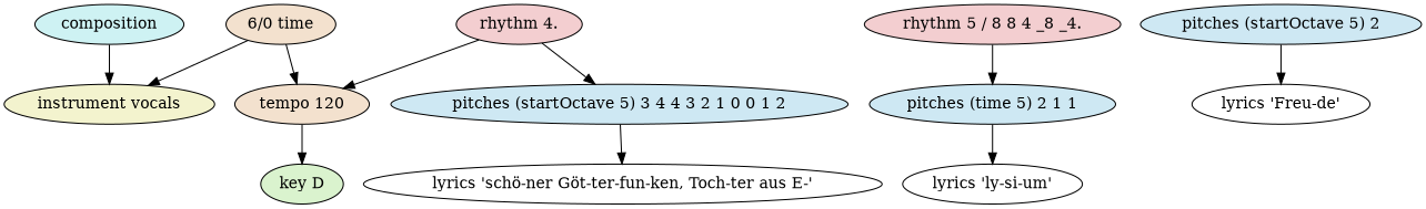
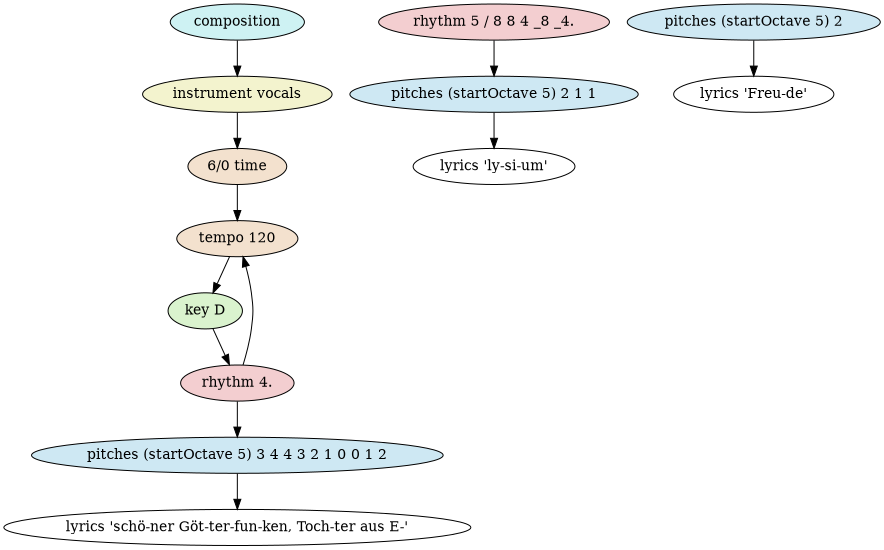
  digraph {
    ordering=out
    node [fillcolor="#cee8f3" style=filled]
    n1 [fillcolor="#cef2f3" label=composition]
    n2 [fillcolor="#f3f3ce" label="instrument vocals"]
    n3 [fillcolor="#f3e1ce" label="6/0 time"]
    n4 [fillcolor="#f3e1ce" label="tempo 120"]
    n5 [fillcolor="#daf3ce" label="key D"]
    n6 [fillcolor="#f3ced0" label="rhythm 4."]
    n7 [label="pitches (startOctave 5) 3 4 4 3 2 1 0 0 1 2"]
    n8 [fillcolor="#f3ced0" label="rhythm 5 / 8 8 4 _8 _4."]
-   n9 [label="pitches (time 5) 2 1 1"]
+   n9 [label="pitches (startOctave 5) 2 1 1"]
    n10 [label="pitches (startOctave 5) 2"]
    n11 [fillcolor=white label="lyrics 'Freu-de'"]
    n12 [fillcolor=white label="lyrics 'schö-ner Göt-ter-fun-ken, Toch-ter aus E-'"]
    n13 [fillcolor=white label="lyrics 'ly-si-um'"]
    n1 -> n2
-   n3 -> n2
+   n2 -> n3
    n3 -> n4
    n4 -> n5
+   n5 -> n6
    n6 -> n4
    n6 -> n7
    n7 -> n12
    n8 -> n9
    n9 -> n13
    n10 -> n11
  }
